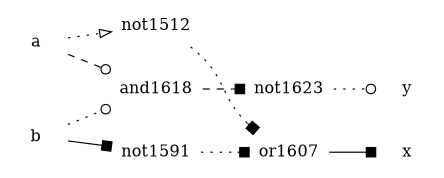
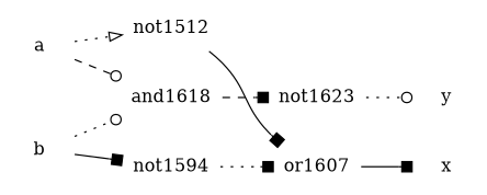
  digraph {
    rankdir=LR
    node [color=deeppink shape=plaintext]
    edge [arrowhead=box style=dotted]
    n1 [color=black label=and1618]
    n2 [label=not1623]
    n3 [label=y]
    n4 [color=red label=not1512]
    n5 [label=or1607]
    n6 [label=x]
-   n7 [color=red label=not1591]
+   n7 [color=red label=not1594]
    n8 [color=red label=b]
    n9 [color=red label=a]
    n1 -> n2 [style=dashed]
    n2 -> n3 [arrowhead=odot]
-   n4 -> n5
+   n4 -> n5 [style=solid]
    n5 -> n6 [style=solid]
    n7 -> n5
    n8 -> n1 [arrowhead=odot]
    n8 -> n7 [style=solid]
    n9 -> n1 [arrowhead=odot style=dashed]
    n9 -> n4 [arrowhead=onormal]
  }
